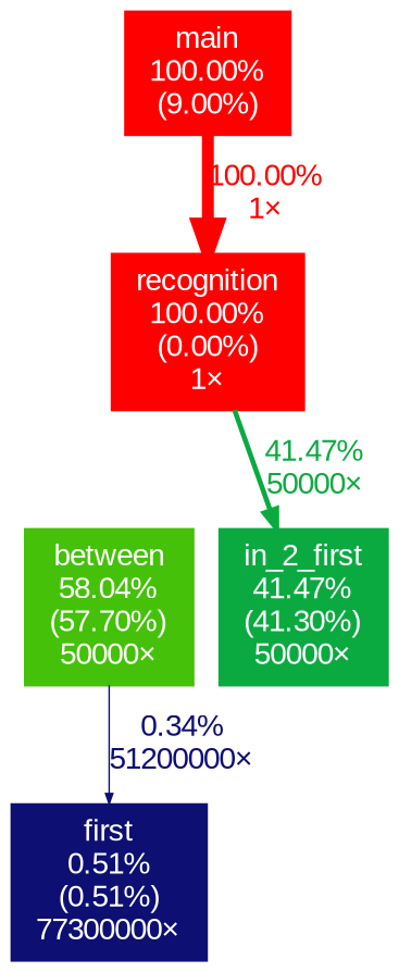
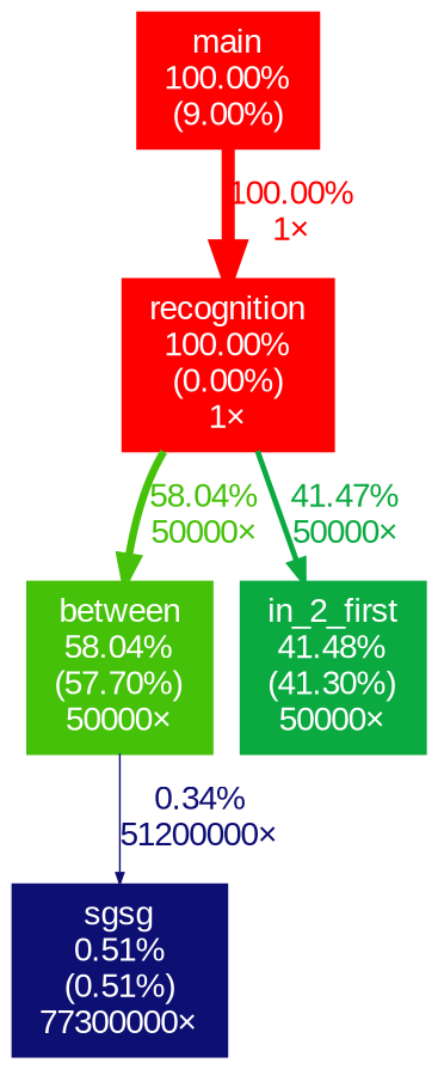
  digraph {
    fontname=Arial
    nodesep=0.125
    ranksep=0.25
    node [color="#ff0000" fontcolor="#ffffff" fontname=Arial fontsize=10.00 shape=box style=filled]
    edge [fontname=Arial fontsize=10.00]
    n1 [height=0 label="recognition\n100.00%\n(0.00%)\n1×" width=0]
    n2 [color="#44c108" height=0 label="between\n58.04%\n(57.70%)\n50000×" width=0]
-   n3 [color="#0baa41" height=0 label="in_2_first\n41.47%\n(41.30%)\n50000×" width=0]
-   n4 [color="#0d0f73" height=0 label="first\n0.51%\n(0.51%)\n77300000×" width=0]
+   n3 [color="#0baa41" height=0 label="in_2_first\n41.48%\n(41.30%)\n50000×" width=0]
+   n4 [color="#0d0f73" height=0 label="sgsg\n0.51%\n(0.51%)\n77300000×" width=0]
    n5 [height=0 label="main\n100.00%\n(9.00%)" width=0]
+   n1 -> n2 [arrowsize=0.76 color="#44c108" fontcolor="#44c108" label="58.04%\n50000×" labeldistance=2.32 penwidth=2.32]
    n1 -> n3 [arrowsize=0.64 color="#0baa41" fontcolor="#0baa41" label="41.47%\n50000×" labeldistance=1.66 penwidth=1.66]
    n2 -> n4 [arrowsize=0.35 color="#0d0e73" fontcolor="#0d0e73" label="0.34%\n51200000×" labeldistance=0.50 penwidth=0.50]
    n5 -> n1 [arrowsize=1.00 color="#ff0000" fontcolor="#ff0000" label="100.00%\n1×" labeldistance=4.00 penwidth=4.00]
  }
